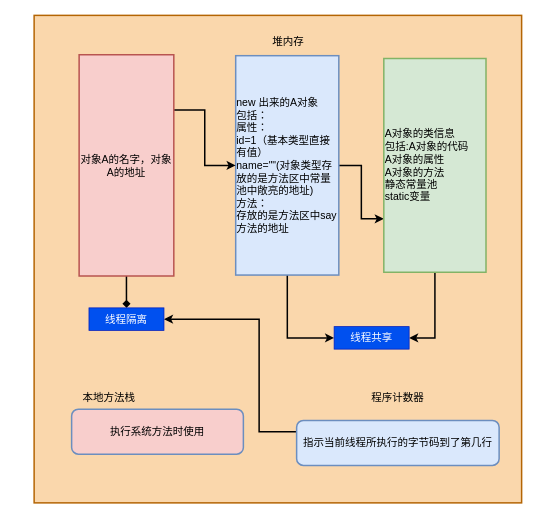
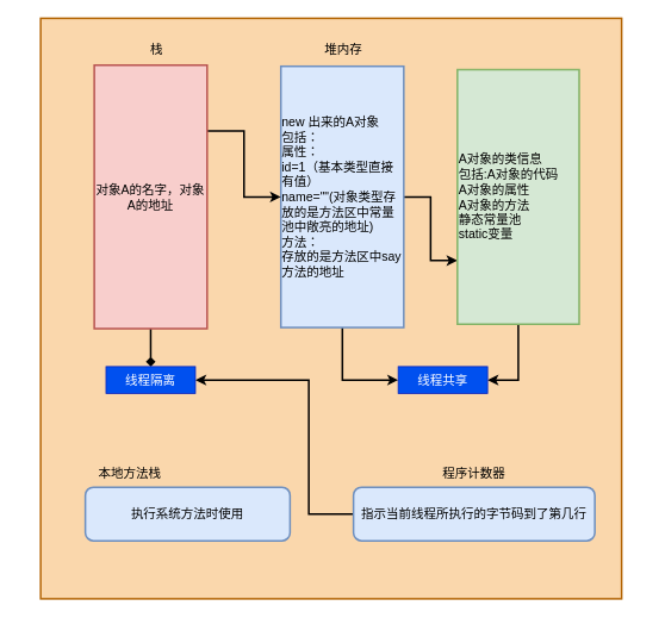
  <mxCell id="0" />
  <mxCell id="1" parent="0" />
  <mxCell id="2" value="" style="whiteSpace=wrap;html=1;aspect=fixed;strokeWidth=2;fillColor=#fad7ac;strokeColor=#b46504;" vertex="1" parent="1"><mxGeometry x="45" y="20" width="650" height="650" as="geometry" /></mxCell>
  <mxCell id="3" style="edgeStyle=orthogonalEdgeStyle;rounded=0;orthogonalLoop=1;jettySize=auto;html=1;entryX=0.75;entryY=1;entryDx=0;entryDy=0;fontSize=14;strokeWidth=2;" edge="1" parent="1" source="5" target="7"><mxGeometry relative="1" as="geometry" /></mxCell>
  <mxCell id="4" style="edgeStyle=orthogonalEdgeStyle;rounded=0;orthogonalLoop=1;jettySize=auto;html=1;entryX=0;entryY=0.5;entryDx=0;entryDy=0;fontSize=14;strokeWidth=2;" edge="1" parent="1" source="5" target="13"><mxGeometry relative="1" as="geometry" /></mxCell>
  <mxCell id="5" value="&lt;div style=&quot;text-align: left; font-size: 14px;&quot;&gt;new 出来的A对象&lt;/div&gt;&lt;div style=&quot;text-align: left; font-size: 14px;&quot;&gt;包括：&lt;/div&gt;&lt;div style=&quot;text-align: left; font-size: 14px;&quot;&gt;属性：&lt;/div&gt;&lt;div style=&quot;text-align: left; font-size: 14px;&quot;&gt;id=1（基本类型直接有值）&lt;/div&gt;&lt;div style=&quot;text-align: left; font-size: 14px;&quot;&gt;name=&quot;&quot;(对象类型存放的是方法区中常量池中敞亮的地址)&lt;/div&gt;&lt;div style=&quot;text-align: left; font-size: 14px;&quot;&gt;方法：&lt;/div&gt;&lt;div style=&quot;text-align: left; font-size: 14px;&quot;&gt;存放的是方法区中say方法的地址&lt;/div&gt;" style="rounded=0;whiteSpace=wrap;html=1;strokeWidth=2;rotation=90;horizontal=0;fontSize=14;fillColor=#dae8fc;strokeColor=#6c8ebf;" vertex="1" parent="1"><mxGeometry x="236.25" y="151.25" width="292.5" height="137.5" as="geometry" /></mxCell>
  <mxCell id="6" style="edgeStyle=orthogonalEdgeStyle;rounded=0;orthogonalLoop=1;jettySize=auto;html=1;entryX=1;entryY=0.5;entryDx=0;entryDy=0;fontSize=14;strokeWidth=2;" edge="1" parent="1" source="7" target="13"><mxGeometry relative="1" as="geometry" /></mxCell>
  <mxCell id="7" value="A对象的类信息&lt;br style=&quot;font-size: 14px;&quot;&gt;包括:A对象的代码&lt;br style=&quot;font-size: 14px;&quot;&gt;A对象的属性&lt;br style=&quot;font-size: 14px;&quot;&gt;A对象的方法&lt;br style=&quot;font-size: 14px;&quot;&gt;静态常量池&lt;br style=&quot;font-size: 14px;&quot;&gt;static变量" style="rounded=0;whiteSpace=wrap;html=1;strokeWidth=2;rotation=90;verticalAlign=middle;horizontal=0;align=left;fontSize=14;fillColor=#d5e8d4;strokeColor=#82b366;" vertex="1" parent="1"><mxGeometry x="436.88" y="151.88" width="285" height="136.25" as="geometry" /></mxCell>
  <mxCell id="8" style="edgeStyle=orthogonalEdgeStyle;rounded=0;orthogonalLoop=1;jettySize=auto;html=1;exitX=0.25;exitY=0;exitDx=0;exitDy=0;entryX=0.5;entryY=1;entryDx=0;entryDy=0;fontSize=14;strokeWidth=2;" edge="1" parent="1" source="10" target="5"><mxGeometry relative="1" as="geometry" /></mxCell>
  <mxCell id="9" style="edgeStyle=orthogonalEdgeStyle;rounded=0;orthogonalLoop=1;jettySize=auto;html=1;entryX=0.5;entryY=0;entryDx=0;entryDy=0;fontSize=14;strokeWidth=2;endArrow=diamond;" edge="1" parent="1" source="10" target="19"><mxGeometry relative="1" as="geometry" /></mxCell>
  <mxCell id="10" value="对象A的名字，对象A的地址" style="rounded=0;whiteSpace=wrap;html=1;strokeWidth=2;rotation=90;horizontal=0;fontSize=14;fillColor=#f8cecc;strokeColor=#b85450;" vertex="1" parent="1"><mxGeometry x="20.63" y="156.88" width="295" height="126.25" as="geometry" /></mxCell>
  <mxCell id="11" value="堆内存" style="text;html=1;strokeColor=none;fillColor=none;align=center;verticalAlign=middle;whiteSpace=wrap;rounded=0;strokeWidth=2;fontSize=14;" vertex="1" parent="1"><mxGeometry x="354" y="40" width="60" height="30" as="geometry" /></mxCell>
- <mxCell id="13" value="线程共享" style="text;html=1;strokeColor=#001DBC;fillColor=#0050ef;align=center;verticalAlign=middle;whiteSpace=wrap;rounded=0;fontSize=14;fontColor=#ffffff;" vertex="1" parent="1"><mxGeometry x="445" y="435" width="100" height="30" as="geometry" /></mxCell>
- <mxCell id="14" value="执行系统方法时使用" style="rounded=1;whiteSpace=wrap;html=1;strokeWidth=2;fontSize=14;fillColor=#f8cecc;strokeColor=#6c8ebf;" vertex="1" parent="1"><mxGeometry x="95" y="545" width="229" height="60" as="geometry" /></mxCell>
+ <mxCell id="12" value="栈" style="text;html=1;strokeColor=none;fillColor=none;align=center;verticalAlign=middle;whiteSpace=wrap;rounded=0;strokeWidth=2;fontSize=14;" vertex="1" parent="1"><mxGeometry x="145" y="40" width="60" height="30" as="geometry" /></mxCell>
+ <mxCell id="13" value="线程共享" style="text;html=1;strokeColor=#001DBC;fillColor=#0050ef;align=center;verticalAlign=middle;whiteSpace=wrap;rounded=0;fontSize=14;fontColor=#ffffff;" vertex="1" parent="1"><mxGeometry x="445" y="410" width="100" height="30" as="geometry" /></mxCell>
+ <mxCell id="14" value="执行系统方法时使用" style="rounded=1;whiteSpace=wrap;html=1;strokeWidth=2;fontSize=14;fillColor=#dae8fc;strokeColor=#6c8ebf;" vertex="1" parent="1"><mxGeometry x="95" y="545" width="229" height="60" as="geometry" /></mxCell>
  <mxCell id="15" style="edgeStyle=orthogonalEdgeStyle;rounded=0;orthogonalLoop=1;jettySize=auto;html=1;entryX=1;entryY=0.5;entryDx=0;entryDy=0;fontSize=14;strokeWidth=2;" edge="1" parent="1" source="16" target="19"><mxGeometry relative="1" as="geometry"><Array as="points"><mxPoint x="345" y="575" /><mxPoint x="345" y="425" /></Array></mxGeometry></mxCell>
- <mxCell id="16" value="指示当前线程所执行的字节码到了第几行" style="rounded=1;whiteSpace=wrap;html=1;strokeWidth=2;fontSize=14;fillColor=#dae8fc;strokeColor=#6c8ebf;" vertex="1" parent="1"><mxGeometry x="395" y="560" width="270" height="60" as="geometry" /></mxCell>
+ <mxCell id="16" value="指示当前线程所执行的字节码到了第几行" style="rounded=1;whiteSpace=wrap;html=1;strokeWidth=2;fontSize=14;fillColor=#dae8fc;strokeColor=#6c8ebf;" vertex="1" parent="1"><mxGeometry x="395" y="545" width="270" height="60" as="geometry" /></mxCell>
  <mxCell id="17" value="本地方法栈" style="text;html=1;strokeColor=none;fillColor=none;align=center;verticalAlign=middle;whiteSpace=wrap;rounded=0;fontSize=14;" vertex="1" parent="1"><mxGeometry x="95" y="515" width="100" height="30" as="geometry" /></mxCell>
  <mxCell id="18" value="程序计数器" style="text;html=1;strokeColor=none;fillColor=none;align=center;verticalAlign=middle;whiteSpace=wrap;rounded=0;fontSize=14;" vertex="1" parent="1"><mxGeometry x="480" y="515" width="100" height="30" as="geometry" /></mxCell>
  <mxCell id="19" value="线程隔离" style="text;html=1;strokeColor=#001DBC;fillColor=#0050ef;align=center;verticalAlign=middle;whiteSpace=wrap;rounded=0;fontSize=14;fontColor=#ffffff;" vertex="1" parent="1"><mxGeometry x="118.13" y="410" width="100" height="30" as="geometry" /></mxCell>
